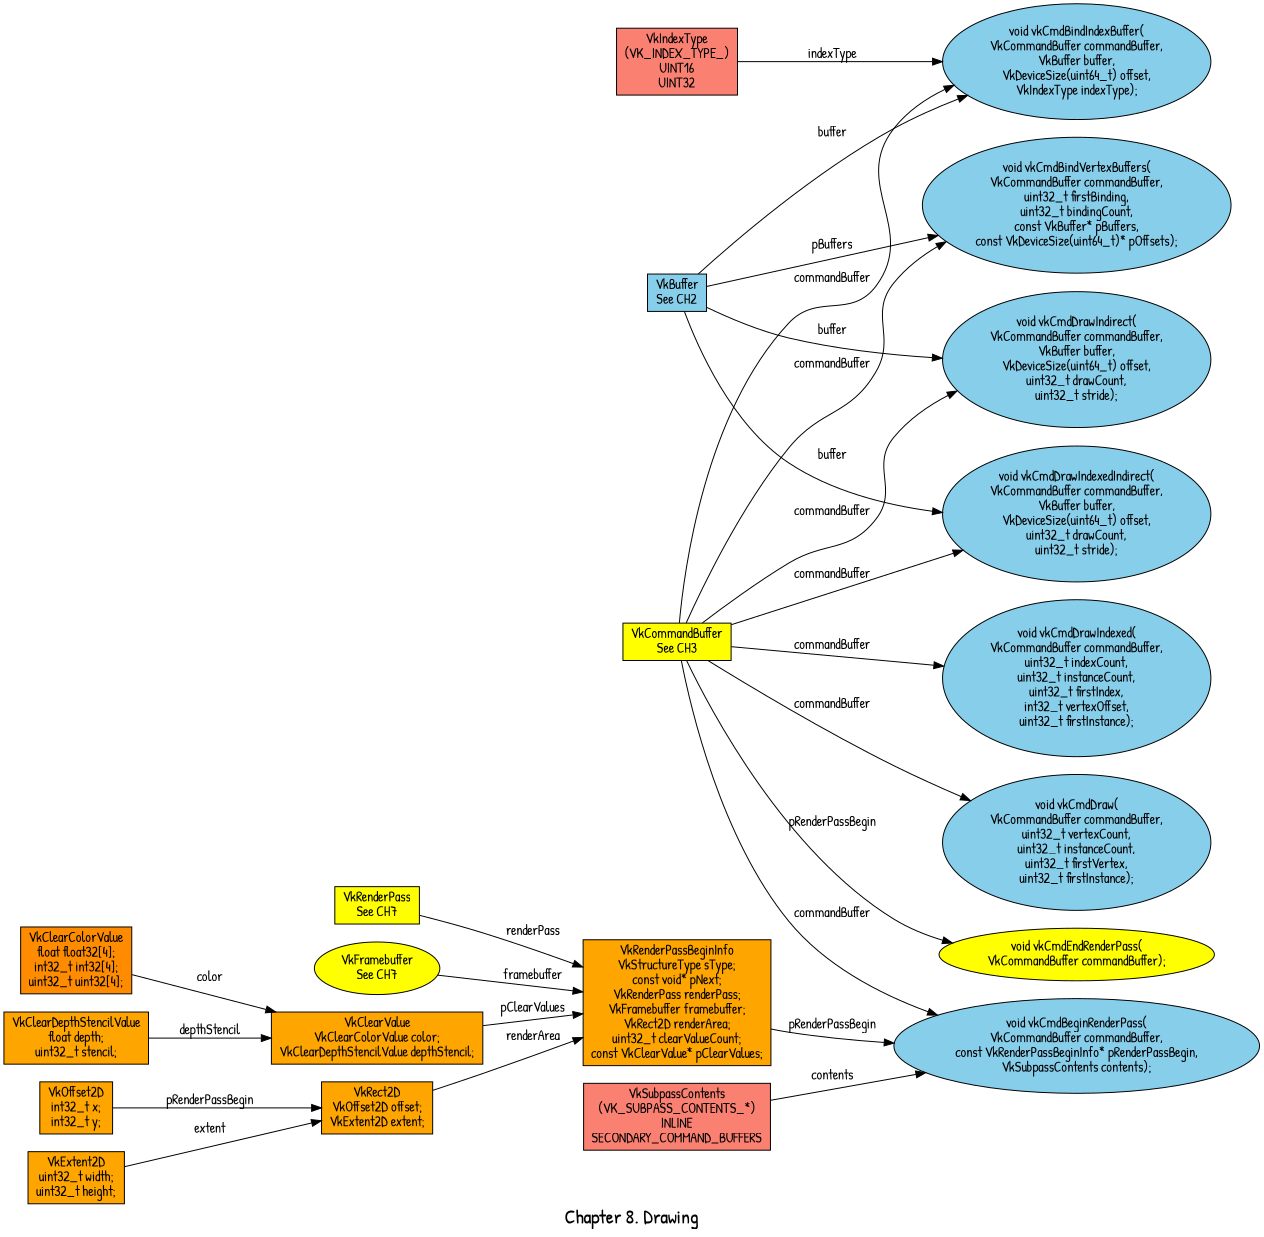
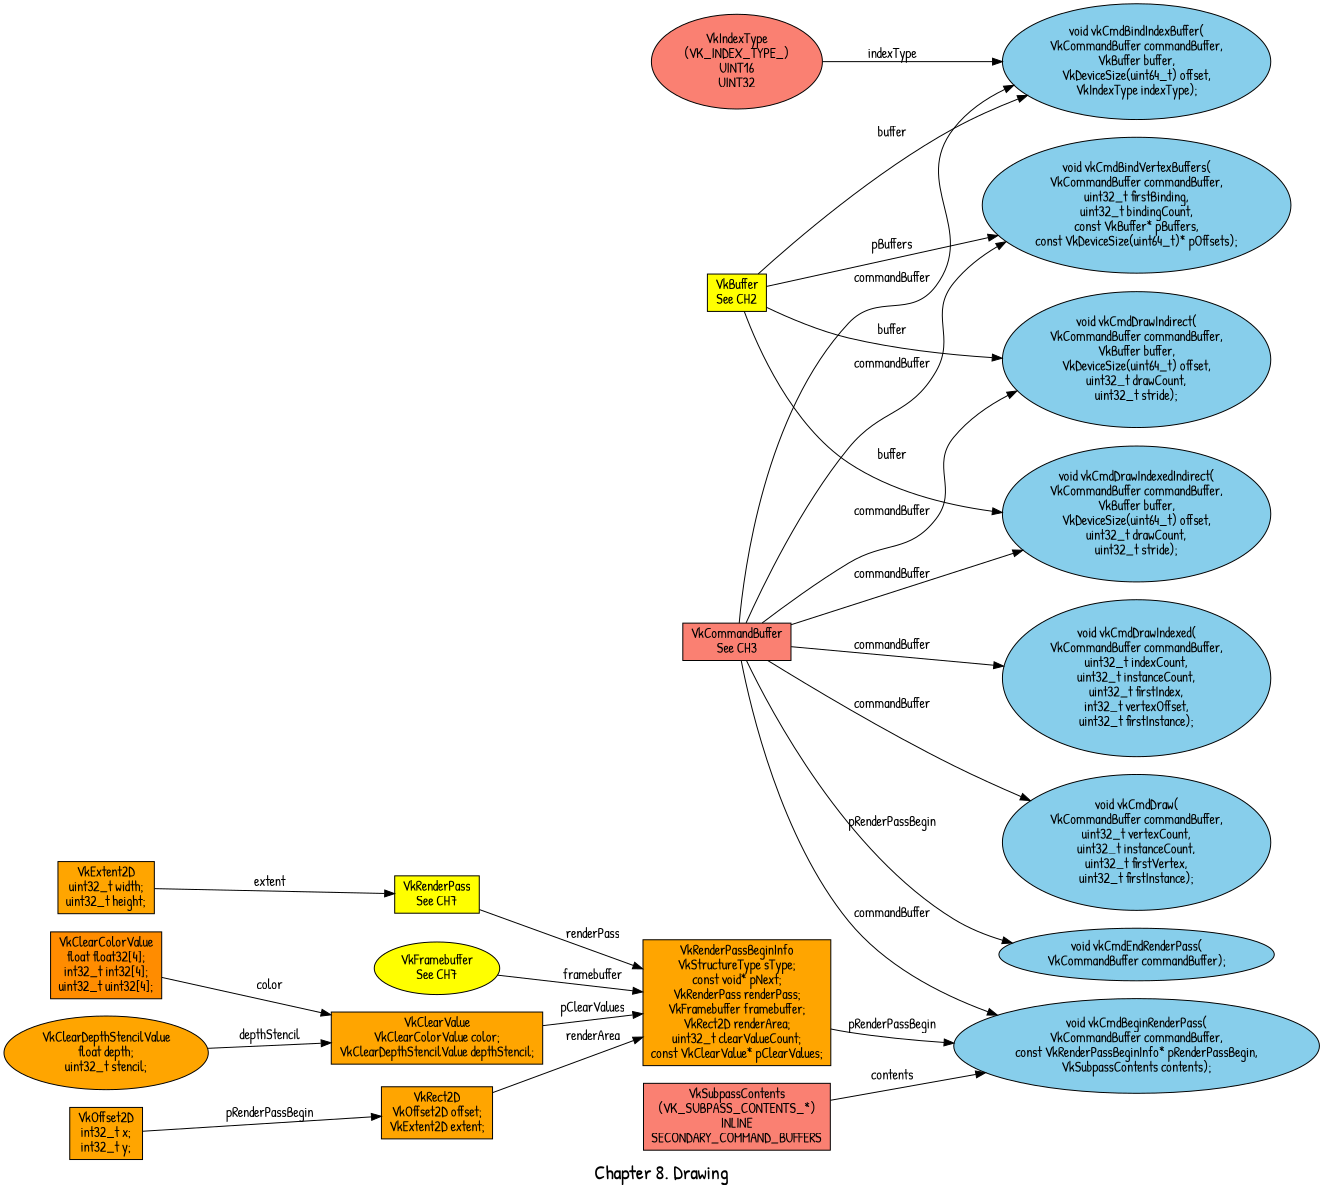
  digraph {
    fontname="Patrick Hand"
    fontsize=20
    label="Chapter 8. Drawing"
    rankdir=LR
    node [fillcolor=skyblue fontname="Patrick Hand" shape=box style=filled]
    edge [fontname="Patrick Hand"]
-   n1 [label="VkBuffer\nSee CH2"]
+   n1 [fillcolor=yellow label="VkBuffer\nSee CH2"]
    n2 [label="void vkCmdBindVertexBuffers(\nVkCommandBuffer commandBuffer,\nuint32_t firstBinding,\nuint32_t bindingCount,\nconst VkBuffer* pBuffers,\nconst VkDeviceSize(uint64_t)* pOffsets);" shape=""]
    n3 [label="void vkCmdBindIndexBuffer(\nVkCommandBuffer commandBuffer,\nVkBuffer buffer,\nVkDeviceSize(uint64_t) offset,\nVkIndexType indexType);" shape=""]
    n4 [label="void vkCmdDrawIndirect(\nVkCommandBuffer commandBuffer,\nVkBuffer buffer,\nVkDeviceSize(uint64_t) offset,\nuint32_t drawCount,\nuint32_t stride);" shape=""]
    n5 [label="void vkCmdDrawIndexedIndirect(\nVkCommandBuffer commandBuffer,\nVkBuffer buffer,\nVkDeviceSize(uint64_t) offset,\nuint32_t drawCount,\nuint32_t stride);" shape=""]
-   n6 [fillcolor=yellow label="VkCommandBuffer\nSee CH3"]
+   n6 [fillcolor=salmon label="VkCommandBuffer\nSee CH3"]
    n7 [label="void vkCmdDraw(\nVkCommandBuffer commandBuffer,\nuint32_t vertexCount,\nuint32_t instanceCount,\nuint32_t firstVertex,\nuint32_t firstInstance);" shape=""]
    n8 [label="void vkCmdBeginRenderPass(\nVkCommandBuffer commandBuffer,\nconst VkRenderPassBeginInfo* pRenderPassBegin,\nVkSubpassContents contents);" shape=""]
-   n9 [fillcolor=yellow label="void vkCmdEndRenderPass(\nVkCommandBuffer commandBuffer);" shape=""]
+   n9 [label="void vkCmdEndRenderPass(\nVkCommandBuffer commandBuffer);" shape=""]
    n10 [label="void vkCmdDrawIndexed(\nVkCommandBuffer commandBuffer,\nuint32_t indexCount,\nuint32_t instanceCount,\nuint32_t firstIndex,\nint32_t vertexOffset,\nuint32_t firstInstance);" shape=""]
    n11 [fillcolor=yellow label="VkRenderPass\nSee CH7"]
    n12 [fillcolor=orange label="VkRenderPassBeginInfo\nVkStructureType sType;\nconst void* pNext;\nVkRenderPass renderPass;\nVkFramebuffer framebuffer;\nVkRect2D renderArea;\nuint32_t clearValueCount;\nconst VkClearValue* pClearValues;"]
    n13 [fillcolor=yellow label="VkFramebuffer\nSee CH7" shape=ellipse]
-   n14 [fillcolor=salmon label="VkIndexType\n(VK_INDEX_TYPE_)\nUINT16\nUINT32"]
+   n14 [fillcolor=salmon label="VkIndexType\n(VK_INDEX_TYPE_)\nUINT16\nUINT32" shape=ellipse]
    n15 [fillcolor=salmon label="VkSubpassContents\n(VK_SUBPASS_CONTENTS_*)\nINLINE\nSECONDARY_COMMAND_BUFFERS"]
    n16 [fillcolor=darkorange label="VkClearColorValue\nfloat float32[4];\nint32_t int32[4];\nuint32_t uint32[4];"]
    n17 [fillcolor=orange label="VkClearValue\nVkClearColorValue color;\nVkClearDepthStencilValue depthStencil;"]
    n18 [fillcolor=orange label="VkRect2D\nVkOffset2D offset;\nVkExtent2D extent;"]
-   n19 [fillcolor=orange label="VkClearDepthStencilValue\nfloat depth;\nuint32_t stencil;"]
+   n19 [fillcolor=orange label="VkClearDepthStencilValue\nfloat depth;\nuint32_t stencil;" shape=ellipse]
    n20 [fillcolor=orange label="VkOffset2D\nint32_t x;\nint32_t y;"]
    n21 [fillcolor=orange label="VkExtent2D\nuint32_t width;\nuint32_t height;"]
    n1 -> n2 [label=pBuffers]
    n1 -> n3 [label=buffer]
    n1 -> n4 [label=buffer]
    n1 -> n5 [label=buffer]
    n6 -> n2 [label=commandBuffer]
    n6 -> n3 [label=commandBuffer]
    n6 -> n4 [label=commandBuffer]
    n6 -> n5 [label=commandBuffer]
    n6 -> n7 [label=commandBuffer]
    n6 -> n8 [label=commandBuffer]
    n6 -> n9 [label=pRenderPassBegin]
    n6 -> n10 [label=commandBuffer]
    n11 -> n12 [label=renderPass]
    n12 -> n8 [label=pRenderPassBegin]
    n13 -> n12 [label=framebuffer]
    n14 -> n3 [label=indexType]
    n15 -> n8 [label=contents]
    n16 -> n17 [label=color]
    n17 -> n12 [label=pClearValues]
    n18 -> n12 [label=renderArea]
    n19 -> n17 [label=depthStencil]
    n20 -> n18 [label=pRenderPassBegin]
-   n21 -> n18 [label=extent]
+   n21 -> n11 [label=extent]
  }
